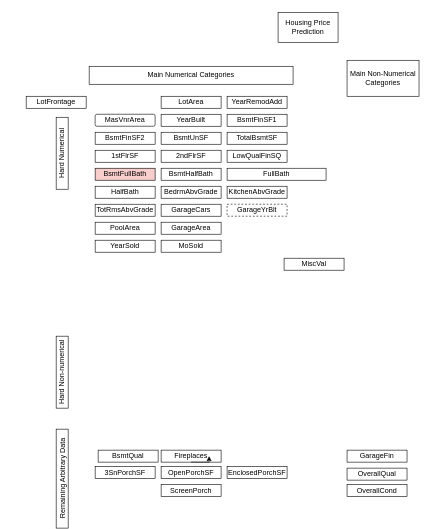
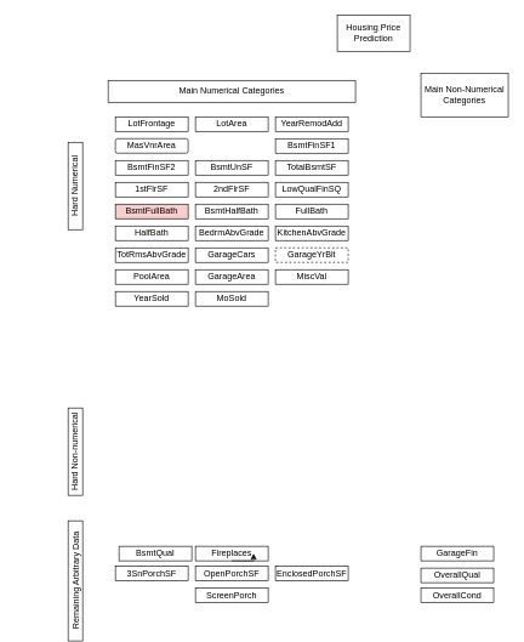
  <mxCell id="0" />
  <mxCell id="1" parent="0" />
  <mxCell id="2" value="Housing Price Prediction" style="rounded=0;whiteSpace=wrap;html=1;" vertex="1" parent="1"><mxGeometry x="463" width="100" height="50" as="geometry" y="20" /></mxCell>
  <mxCell id="3" value="&lt;div&gt;Main Non-Numerical Categories&lt;/div&gt;" style="rounded=0;whiteSpace=wrap;html=1;" vertex="1" parent="1"><mxGeometry x="578" y="100" width="120" height="60" as="geometry" /></mxCell>
  <mxCell id="4" value="&lt;div&gt;Main Numerical Categories&lt;/div&gt;" style="rounded=0;whiteSpace=wrap;html=1;" vertex="1" parent="1"><mxGeometry x="148" y="110" width="340" height="30" as="geometry" /></mxCell>
- <mxCell id="5" value="&lt;div&gt;LotFrontage&lt;/div&gt;" style="rounded=0;whiteSpace=wrap;html=1;" vertex="1" parent="1"><mxGeometry x="43" y="160" width="100" height="20" as="geometry" /></mxCell>
+ <mxCell id="5" value="&lt;div&gt;LotFrontage&lt;/div&gt;" style="rounded=0;whiteSpace=wrap;html=1;" vertex="1" parent="1"><mxGeometry x="158" y="160" width="100" height="20" as="geometry" /></mxCell>
  <mxCell id="6" value="Hard Numerical" style="rounded=0;whiteSpace=wrap;html=1;rotation=-90;" vertex="1" parent="1"><mxGeometry x="43" y="245" width="120" height="20" as="geometry" /></mxCell>
  <mxCell id="7" value="&lt;div&gt;Hard Non-numerical&lt;/div&gt;" style="rounded=0;whiteSpace=wrap;html=1;rotation=-90;" vertex="1" parent="1"><mxGeometry x="43" y="610" width="120" height="20" as="geometry" /></mxCell>
  <mxCell id="8" value="Remaining Arbitrary Data" style="rounded=0;whiteSpace=wrap;html=1;rotation=-90;" vertex="1" parent="1"><mxGeometry x="20.5" y="787.5" width="165" height="20" as="geometry" /></mxCell>
  <mxCell id="9" value="MasVnrArea" style="whiteSpace=wrap;html=1;rounded=1;" vertex="1" parent="1"><mxGeometry x="158" y="190" width="100" height="20" as="geometry" /></mxCell>
  <mxCell id="10" value="BsmtQual" style="rounded=0;whiteSpace=wrap;html=1;" vertex="1" parent="1"><mxGeometry x="163" y="750" width="100" height="20" as="geometry" /></mxCell>
  <mxCell id="11" value="BsmtFinSF1" style="rounded=0;whiteSpace=wrap;html=1;" vertex="1" parent="1"><mxGeometry x="378" y="190" width="100" height="20" as="geometry" /></mxCell>
- <mxCell id="12" value="YearBuilt" style="rounded=0;whiteSpace=wrap;html=1;" vertex="1" parent="1"><mxGeometry x="268" y="190" width="100" height="20" as="geometry" /></mxCell>
  <mxCell id="13" value="YearRemodAdd" style="rounded=0;whiteSpace=wrap;html=1;" vertex="1" parent="1"><mxGeometry x="378" y="160" width="100" height="20" as="geometry" /></mxCell>
  <mxCell id="14" value="LotArea" style="rounded=0;whiteSpace=wrap;html=1;" vertex="1" parent="1"><mxGeometry x="268" y="160" width="100" height="20" as="geometry" /></mxCell>
  <mxCell id="15" value="OverallQual" style="rounded=0;whiteSpace=wrap;html=1;" vertex="1" parent="1"><mxGeometry x="578" y="780" width="100" height="20" as="geometry" /></mxCell>
  <mxCell id="16" value="OverallCond" style="rounded=0;whiteSpace=wrap;html=1;" vertex="1" parent="1"><mxGeometry x="578" y="807.5" width="100" height="20" as="geometry" /></mxCell>
  <mxCell id="17" value="BsmtFinSF2" style="rounded=0;whiteSpace=wrap;html=1;" vertex="1" parent="1"><mxGeometry x="158" y="220" width="100" height="20" as="geometry" /></mxCell>
  <mxCell id="18" value="BsmtFullBath" style="rounded=0;whiteSpace=wrap;html=1;fillColor=#f8cecc;" vertex="1" parent="1"><mxGeometry x="158" y="280" width="100" height="20" as="geometry" /></mxCell>
  <mxCell id="19" value="BsmtHalfBath" style="rounded=0;whiteSpace=wrap;html=1;" vertex="1" parent="1"><mxGeometry x="268" y="280" width="100" height="20" as="geometry" /></mxCell>
- <mxCell id="20" value="FullBath" style="rounded=0;whiteSpace=wrap;html=1;" vertex="1" parent="1"><mxGeometry x="378" y="280" width="165" height="20" as="geometry" /></mxCell>
+ <mxCell id="20" value="FullBath" style="rounded=0;whiteSpace=wrap;html=1;" vertex="1" parent="1"><mxGeometry x="378" y="280" width="100" height="20" as="geometry" /></mxCell>
  <mxCell id="21" value="2ndFlrSF" style="rounded=0;whiteSpace=wrap;html=1;" vertex="1" parent="1"><mxGeometry x="268" y="250" width="100" height="20" as="geometry" /></mxCell>
  <mxCell id="22" value="LowQualFinSQ" style="rounded=0;whiteSpace=wrap;html=1;" vertex="1" parent="1"><mxGeometry x="378" y="250" width="100" height="20" as="geometry" /></mxCell>
  <mxCell id="23" value="BsmtUnSF" style="rounded=0;whiteSpace=wrap;html=1;" vertex="1" parent="1"><mxGeometry x="268" y="220" width="100" height="20" as="geometry" /></mxCell>
  <mxCell id="24" value="TotalBsmtSF" style="rounded=0;whiteSpace=wrap;html=1;" vertex="1" parent="1"><mxGeometry x="378" y="220" width="100" height="20" as="geometry" /></mxCell>
  <mxCell id="25" value="1stFlrSF" style="rounded=0;whiteSpace=wrap;html=1;" vertex="1" parent="1"><mxGeometry x="158" y="250" width="100" height="20" as="geometry" /></mxCell>
  <mxCell id="26" value="HalfBath" style="rounded=0;whiteSpace=wrap;html=1;" vertex="1" parent="1"><mxGeometry x="158" y="310" width="100" height="20" as="geometry" /></mxCell>
  <mxCell id="27" value="TotRmsAbvGrade" style="rounded=0;whiteSpace=wrap;html=1;" vertex="1" parent="1"><mxGeometry x="158" y="340" width="100" height="20" as="geometry" /></mxCell>
  <mxCell id="28" value="GarageYrBlt" style="rounded=0;whiteSpace=wrap;html=1;dashed=1;" vertex="1" parent="1"><mxGeometry x="378" y="340" width="100" height="20" as="geometry" /></mxCell>
  <mxCell id="29" value="Fireplaces" style="rounded=0;whiteSpace=wrap;html=1;" vertex="1" parent="1"><mxGeometry x="268" y="750" width="100" height="20" as="geometry" /></mxCell>
  <mxCell id="30" value="KitchenAbvGrade" style="rounded=0;whiteSpace=wrap;html=1;" vertex="1" parent="1"><mxGeometry x="378" y="310" width="100" height="20" as="geometry" /></mxCell>
  <mxCell id="31" value="BedrmAbvGrade" style="rounded=0;whiteSpace=wrap;html=1;" vertex="1" parent="1"><mxGeometry x="268" y="310" width="100" height="20" as="geometry" /></mxCell>
  <mxCell id="32" value="GarageFin" style="rounded=0;whiteSpace=wrap;html=1;" vertex="1" parent="1"><mxGeometry x="578" y="750" width="100" height="20" as="geometry" /></mxCell>
- <mxCell id="33" value="MiscVal" style="rounded=0;whiteSpace=wrap;html=1;" vertex="1" parent="1"><mxGeometry x="473" y="430" width="100" height="20" as="geometry" /></mxCell>
+ <mxCell id="33" value="MiscVal" style="rounded=0;whiteSpace=wrap;html=1;" vertex="1" parent="1"><mxGeometry x="378" y="370" width="100" height="20" as="geometry" /></mxCell>
  <mxCell id="34" value="MoSold" style="rounded=0;whiteSpace=wrap;html=1;" vertex="1" parent="1"><mxGeometry x="268" y="400" width="100" height="20" as="geometry" /></mxCell>
  <mxCell id="35" value="YearSold" style="rounded=0;whiteSpace=wrap;html=1;" vertex="1" parent="1"><mxGeometry x="158" y="400" width="100" height="20" as="geometry" /></mxCell>
  <mxCell id="36" style="edgeStyle=orthogonalEdgeStyle;rounded=0;orthogonalLoop=1;jettySize=auto;html=1;exitX=0.5;exitY=1;exitDx=0;exitDy=0;entryX=0.8;entryY=0.5;entryDx=0;entryDy=0;entryPerimeter=0;" edge="1" parent="1" source="29" target="29"><mxGeometry relative="1" as="geometry" /></mxCell>
  <mxCell id="37" value="GarageCars" style="rounded=0;whiteSpace=wrap;html=1;" vertex="1" parent="1"><mxGeometry x="268" y="340" width="100" height="20" as="geometry" /></mxCell>
  <mxCell id="38" value="GarageArea" style="rounded=0;whiteSpace=wrap;html=1;" vertex="1" parent="1"><mxGeometry x="268" y="370" width="100" height="20" as="geometry" /></mxCell>
  <mxCell id="39" value="ScreenPorch" style="rounded=0;whiteSpace=wrap;html=1;" vertex="1" parent="1"><mxGeometry x="268" y="807.5" width="100" height="20" as="geometry" /></mxCell>
  <mxCell id="40" value="PoolArea" style="rounded=0;whiteSpace=wrap;html=1;" vertex="1" parent="1"><mxGeometry x="158" y="370" width="100" height="20" as="geometry" /></mxCell>
  <mxCell id="41" value="OpenPorchSF" style="rounded=0;whiteSpace=wrap;html=1;" vertex="1" parent="1"><mxGeometry x="268" y="777.5" width="100" height="20" as="geometry" /></mxCell>
  <mxCell id="42" value="EnclosedPorchSF" style="rounded=0;whiteSpace=wrap;html=1;" vertex="1" parent="1"><mxGeometry x="378" y="777.5" width="100" height="20" as="geometry" /></mxCell>
  <mxCell id="43" value="3SnPorchSF" style="rounded=0;whiteSpace=wrap;html=1;" vertex="1" parent="1"><mxGeometry x="158" y="777.5" width="100" height="20" as="geometry" /></mxCell>
